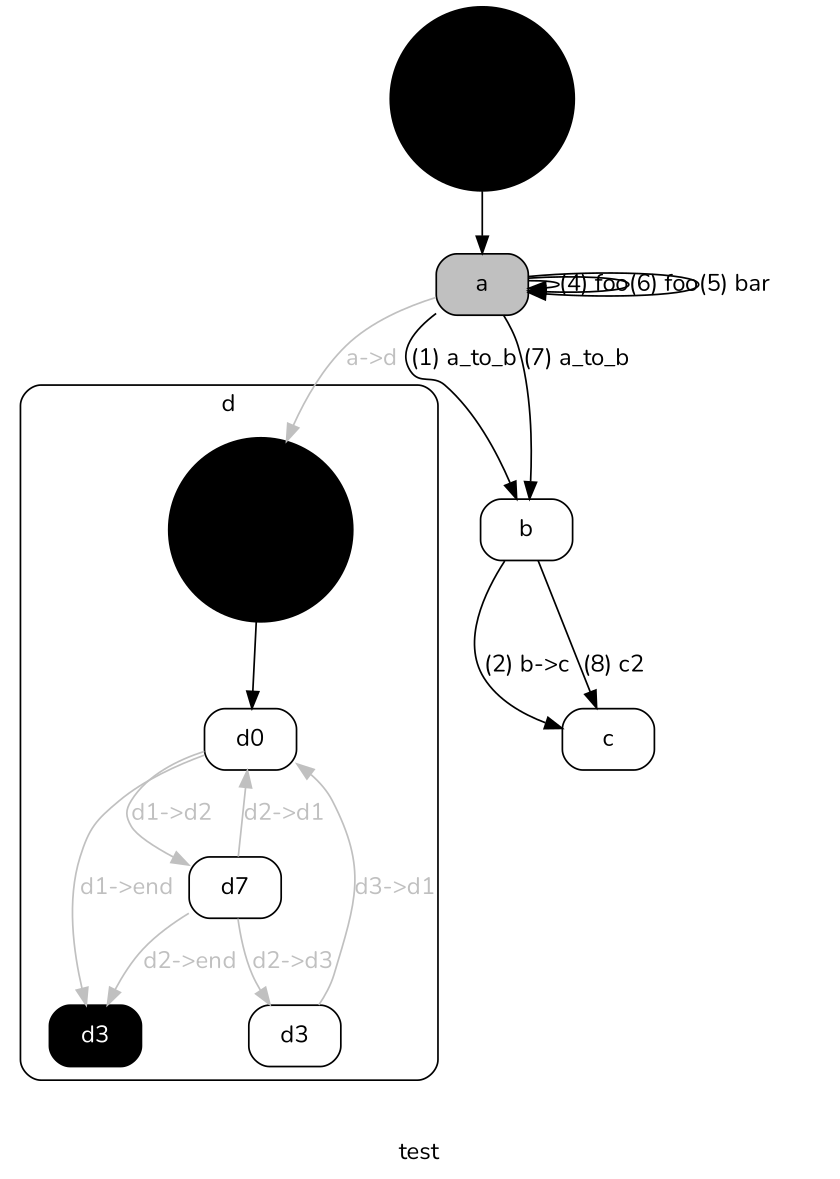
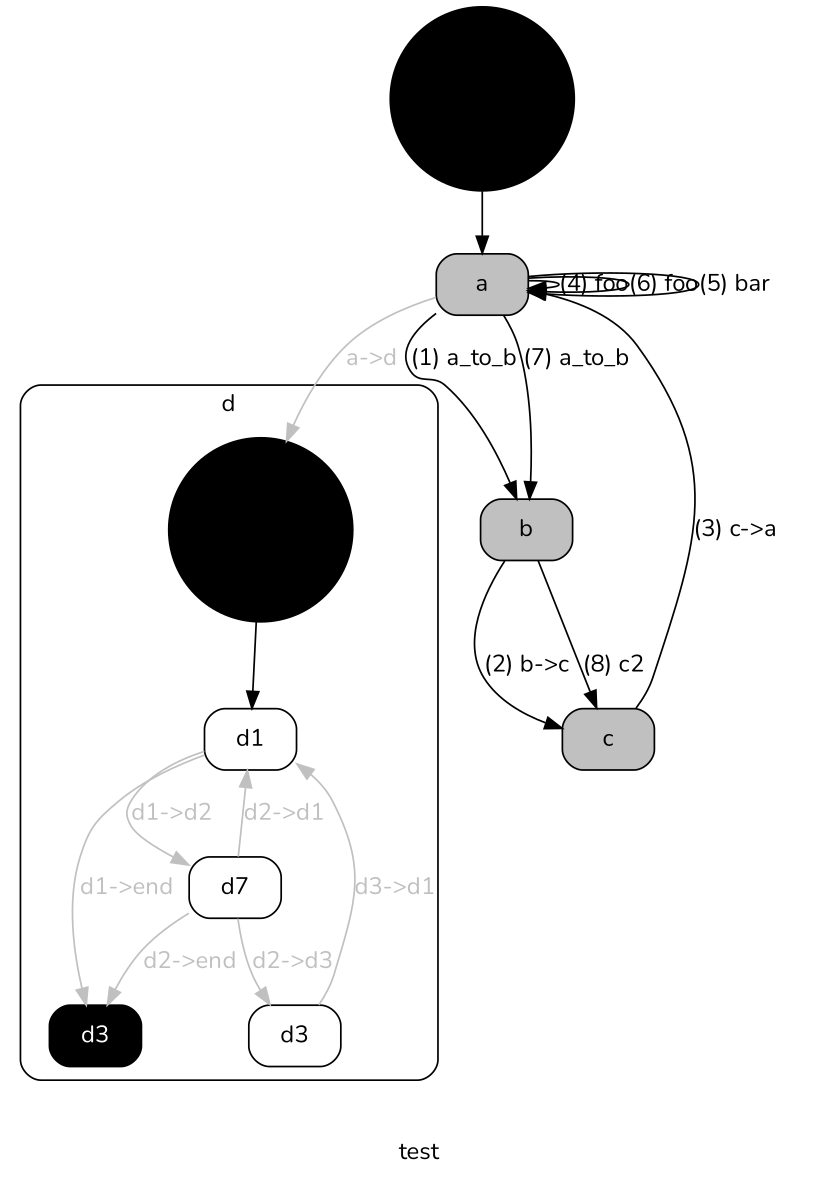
  digraph {
    fontname=Nunito
    label=test
    node [color=black fillcolor=black fontcolor=black fontname=Nunito shape=box style="filled,rounded"]
    edge [fontname=Nunito color=black fontcolor=black]
    x6_START [shape=circle style=filled]
-   n2 [fillcolor=white label=d0]
+   n2 [fillcolor=white label=d1]
    n3 [fillcolor=white label=d7]
    n4 [fontcolor=white label=d3]
    n5 [fillcolor=white label=d3]
    x1_START [shape=circle style=filled color="" fontcolor=""]
    n7 [fillcolor=grey label=a]
-   n8 [fillcolor=white label=b]
-   n9 [fillcolor=white label=c]
+   n8 [fillcolor=grey label=b]
+   n9 [fillcolor=grey label=c]
    subgraph cluster_1 {
      fillcolor=white
      fontcolor=black
      label=d
      shape=box
      style="filled,rounded"
      x6_START
      n2
      n3
      n4
      n5
    }
    x6_START -> n2 [color="" fontcolor=""]
    n2 -> n3 [color=gray fontcolor=gray label="d1->d2"]
    n2 -> n4 [color=gray fontcolor=gray label="d1->end"]
    n3 -> n2 [color=gray fontcolor=gray label="d2->d1"]
    n3 -> n4 [color=gray fontcolor=gray label="d2->end"]
    n3 -> n5 [color=gray fontcolor=gray label="d2->d3"]
    n5 -> n2 [color=gray fontcolor=gray label="d3->d1"]
    x1_START -> n7 [color="" fontcolor=""]
    n7 -> x6_START [color=gray fontcolor=gray label="a->d"]
    n7 -> n7 [label="(4) foo"]
    n7 -> n7 [label="(6) foo"]
    n7 -> n7 [label="(5) bar"]
    n7 -> n8 [label="(1) a_to_b"]
    n7 -> n8 [label="(7) a_to_b"]
    n8 -> n9 [label="(2) b->c"]
    n8 -> n9 [label="(8) c2"]
+   n9 -> n7 [label="(3) c->a"]
  }
